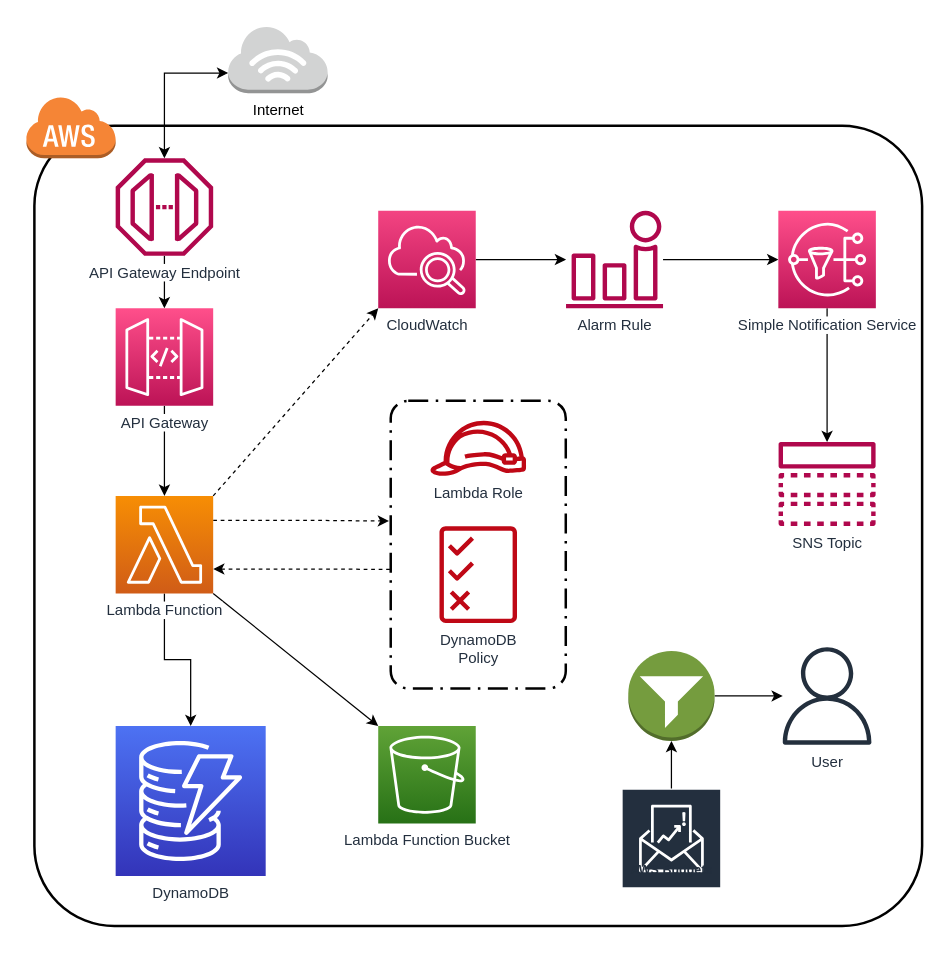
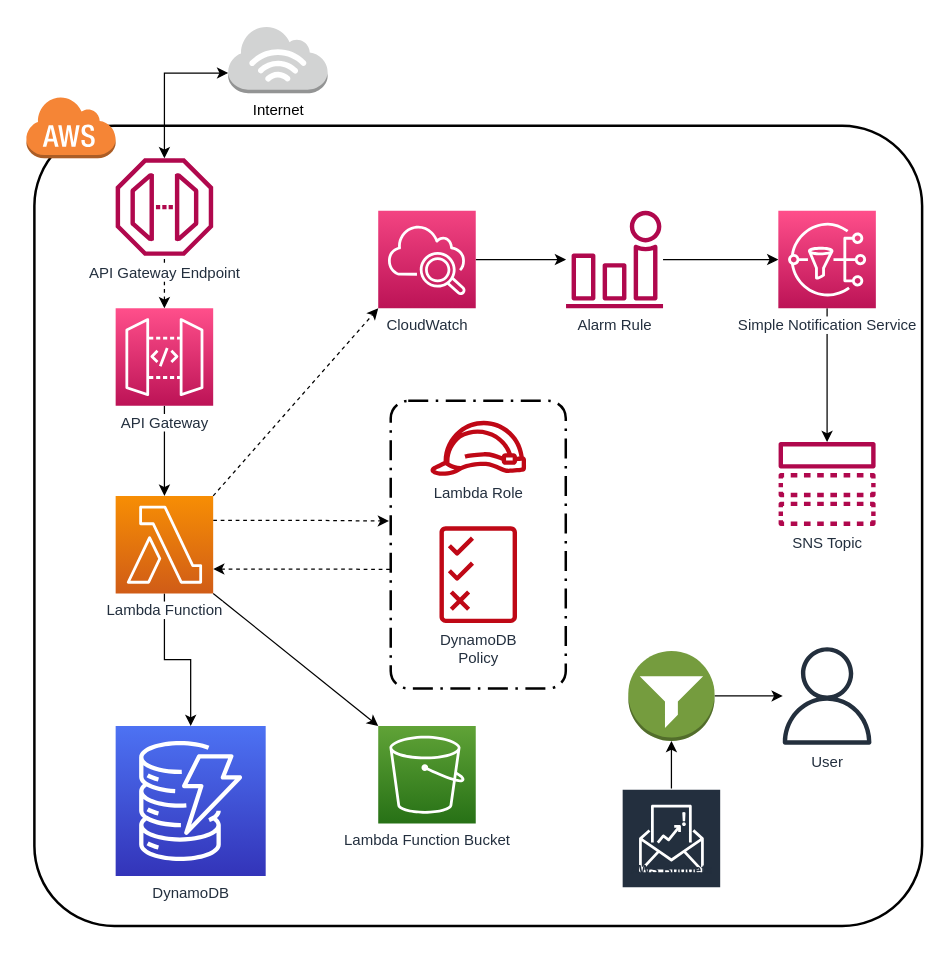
  <mxCell id="0" />
  <mxCell id="1" parent="0" />
  <mxCell id="2" value="" style="rounded=1;arcSize=10;dashed=0;fillColor=none;gradientColor=none;strokeWidth=2;" parent="1" vertex="1"><mxGeometry x="27" y="100" width="710" height="640" as="geometry" /></mxCell>
  <mxCell id="3" value="" style="rounded=1;arcSize=10;dashed=1;fillColor=none;gradientColor=none;dashPattern=8 3 1 3;strokeWidth=2;" parent="1" vertex="1"><mxGeometry x="312" y="320" width="140" height="230" as="geometry" /></mxCell>
- <mxCell id="4" style="edgeStyle=orthogonalEdgeStyle;rounded=0;orthogonalLoop=1;jettySize=auto;html=1;exitX=0.5;exitY=0;exitDx=0;exitDy=0;exitPerimeter=0;endArrow=none;endFill=0;startArrow=classic;startFill=1;" parent="1" source="6" target="7" edge="1"><mxGeometry relative="1" as="geometry" /></mxCell>
+ <mxCell id="4" style="edgeStyle=orthogonalEdgeStyle;rounded=0;orthogonalLoop=1;jettySize=auto;html=1;exitX=0.5;exitY=0;exitDx=0;exitDy=0;exitPerimeter=0;endArrow=none;endFill=0;startArrow=classic;startFill=1;dashed=1;" parent="1" source="6" target="7" edge="1"><mxGeometry relative="1" as="geometry" /></mxCell>
  <mxCell id="5" style="edgeStyle=orthogonalEdgeStyle;rounded=0;orthogonalLoop=1;jettySize=auto;html=1;exitX=0.5;exitY=1;exitDx=0;exitDy=0;exitPerimeter=0;entryX=0.5;entryY=0;entryDx=0;entryDy=0;entryPerimeter=0;" parent="1" source="6" target="14" edge="1"><mxGeometry relative="1" as="geometry" /></mxCell>
  <mxCell id="6" value="&lt;span style=&quot;background-color: rgb(255, 255, 255);&quot;&gt;API Gateway&lt;/span&gt;" style="sketch=0;points=[[0,0,0],[0.25,0,0],[0.5,0,0],[0.75,0,0],[1,0,0],[0,1,0],[0.25,1,0],[0.5,1,0],[0.75,1,0],[1,1,0],[0,0.25,0],[0,0.5,0],[0,0.75,0],[1,0.25,0],[1,0.5,0],[1,0.75,0]];outlineConnect=0;fontColor=#232F3E;gradientColor=#FF4F8B;gradientDirection=north;fillColor=#BC1356;strokeColor=#ffffff;dashed=0;verticalLabelPosition=bottom;verticalAlign=top;align=center;html=1;fontSize=12;fontStyle=0;aspect=fixed;shape=mxgraph.aws4.resourceIcon;resIcon=mxgraph.aws4.api_gateway;" parent="1" vertex="1"><mxGeometry x="92" y="246" width="78" height="78" as="geometry" /></mxCell>
  <mxCell id="7" value="&lt;span style=&quot;background-color: rgb(255, 255, 255);&quot;&gt;API Gateway Endpoint&lt;/span&gt;" style="sketch=0;outlineConnect=0;fontColor=#232F3E;gradientColor=none;fillColor=#B0084D;strokeColor=none;dashed=0;verticalLabelPosition=bottom;verticalAlign=top;align=center;html=1;fontSize=12;fontStyle=0;aspect=fixed;pointerEvents=1;shape=mxgraph.aws4.endpoint;" parent="1" vertex="1"><mxGeometry x="92" y="126" width="78" height="78" as="geometry" /></mxCell>
  <mxCell id="8" value="Lambda Function Bucket" style="sketch=0;points=[[0,0,0],[0.25,0,0],[0.5,0,0],[0.75,0,0],[1,0,0],[0,1,0],[0.25,1,0],[0.5,1,0],[0.75,1,0],[1,1,0],[0,0.25,0],[0,0.5,0],[0,0.75,0],[1,0.25,0],[1,0.5,0],[1,0.75,0]];outlineConnect=0;fontColor=#232F3E;gradientColor=#60A337;gradientDirection=north;fillColor=#277116;strokeColor=#ffffff;dashed=0;verticalLabelPosition=bottom;verticalAlign=top;align=center;html=1;fontSize=12;fontStyle=0;aspect=fixed;shape=mxgraph.aws4.resourceIcon;resIcon=mxgraph.aws4.s3;" parent="1" vertex="1"><mxGeometry x="302" y="580" width="78" height="78" as="geometry" /></mxCell>
  <mxCell id="9" style="edgeStyle=orthogonalEdgeStyle;rounded=0;orthogonalLoop=1;jettySize=auto;html=1;exitX=1;exitY=0.25;exitDx=0;exitDy=0;exitPerimeter=0;entryX=-0.01;entryY=0.418;entryDx=0;entryDy=0;entryPerimeter=0;dashed=1;" parent="1" source="14" target="3" edge="1"><mxGeometry relative="1" as="geometry" /></mxCell>
  <mxCell id="10" style="edgeStyle=orthogonalEdgeStyle;rounded=0;orthogonalLoop=1;jettySize=auto;html=1;exitX=1;exitY=0.75;exitDx=0;exitDy=0;exitPerimeter=0;entryX=-0.001;entryY=0.586;entryDx=0;entryDy=0;entryPerimeter=0;endArrow=none;endFill=0;startArrow=classic;startFill=1;dashed=1;" parent="1" source="14" target="3" edge="1"><mxGeometry relative="1" as="geometry" /></mxCell>
  <mxCell id="11" style="edgeStyle=orthogonalEdgeStyle;rounded=0;orthogonalLoop=1;jettySize=auto;html=1;exitX=0.5;exitY=1;exitDx=0;exitDy=0;exitPerimeter=0;entryX=0.5;entryY=0;entryDx=0;entryDy=0;entryPerimeter=0;" parent="1" source="14" target="15" edge="1"><mxGeometry relative="1" as="geometry" /></mxCell>
  <mxCell id="12" style="rounded=0;orthogonalLoop=1;jettySize=auto;html=1;exitX=1;exitY=1;exitDx=0;exitDy=0;exitPerimeter=0;entryX=0;entryY=0;entryDx=0;entryDy=0;entryPerimeter=0;" parent="1" source="14" target="8" edge="1"><mxGeometry relative="1" as="geometry" /></mxCell>
  <mxCell id="13" style="rounded=0;orthogonalLoop=1;jettySize=auto;html=1;exitX=1;exitY=0;exitDx=0;exitDy=0;exitPerimeter=0;entryX=0;entryY=1;entryDx=0;entryDy=0;entryPerimeter=0;dashed=1;" edge="1" parent="1" source="14" target="22"><mxGeometry relative="1" as="geometry" /></mxCell>
  <mxCell id="14" value="&lt;span style=&quot;background-color: rgb(255, 255, 255);&quot;&gt;Lambda Function&lt;/span&gt;" style="sketch=0;points=[[0,0,0],[0.25,0,0],[0.5,0,0],[0.75,0,0],[1,0,0],[0,1,0],[0.25,1,0],[0.5,1,0],[0.75,1,0],[1,1,0],[0,0.25,0],[0,0.5,0],[0,0.75,0],[1,0.25,0],[1,0.5,0],[1,0.75,0]];outlineConnect=0;fontColor=#232F3E;gradientColor=#F78E04;gradientDirection=north;fillColor=#D05C17;strokeColor=#ffffff;dashed=0;verticalLabelPosition=bottom;verticalAlign=top;align=center;html=1;fontSize=12;fontStyle=0;aspect=fixed;shape=mxgraph.aws4.resourceIcon;resIcon=mxgraph.aws4.lambda;" parent="1" vertex="1"><mxGeometry x="92" y="396" width="78" height="78" as="geometry" /></mxCell>
  <mxCell id="15" value="DynamoDB" style="sketch=0;points=[[0,0,0],[0.25,0,0],[0.5,0,0],[0.75,0,0],[1,0,0],[0,1,0],[0.25,1,0],[0.5,1,0],[0.75,1,0],[1,1,0],[0,0.25,0],[0,0.5,0],[0,0.75,0],[1,0.25,0],[1,0.5,0],[1,0.75,0]];outlineConnect=0;fontColor=#232F3E;gradientColor=#4D72F3;gradientDirection=north;fillColor=#3334B9;strokeColor=#ffffff;dashed=0;verticalLabelPosition=bottom;verticalAlign=top;align=center;html=1;fontSize=12;fontStyle=0;aspect=fixed;shape=mxgraph.aws4.resourceIcon;resIcon=mxgraph.aws4.dynamodb;" parent="1" vertex="1"><mxGeometry x="92" y="580" width="120" height="120" as="geometry" /></mxCell>
  <mxCell id="16" value="Lambda Role" style="sketch=0;outlineConnect=0;fontColor=#232F3E;gradientColor=none;fillColor=#BF0816;strokeColor=none;dashed=0;verticalLabelPosition=bottom;verticalAlign=top;align=center;html=1;fontSize=12;fontStyle=0;aspect=fixed;pointerEvents=1;shape=mxgraph.aws4.role;" parent="1" vertex="1"><mxGeometry x="343" y="336" width="78" height="44" as="geometry" /></mxCell>
  <mxCell id="17" value="DynamoDB&lt;br&gt;Policy" style="sketch=0;outlineConnect=0;fontColor=#232F3E;gradientColor=none;fillColor=#BF0816;strokeColor=none;dashed=0;verticalLabelPosition=bottom;verticalAlign=top;align=center;html=1;fontSize=12;fontStyle=0;aspect=fixed;pointerEvents=1;shape=mxgraph.aws4.permissions;" parent="1" vertex="1"><mxGeometry x="351" y="420" width="62" height="78" as="geometry" /></mxCell>
  <mxCell id="18" style="edgeStyle=orthogonalEdgeStyle;rounded=0;orthogonalLoop=1;jettySize=auto;html=1;exitX=0;exitY=0.7;exitDx=0;exitDy=0;exitPerimeter=0;startArrow=classic;startFill=1;" parent="1" source="19" target="7" edge="1"><mxGeometry relative="1" as="geometry" /></mxCell>
  <mxCell id="19" value="&lt;span style=&quot;background-color: rgb(255, 255, 255);&quot;&gt;Internet&lt;/span&gt;" style="outlineConnect=0;dashed=0;verticalLabelPosition=bottom;verticalAlign=top;align=center;html=1;shape=mxgraph.aws3.internet_3;fillColor=#D2D3D3;gradientColor=none;" parent="1" vertex="1"><mxGeometry x="182" y="20" width="79.5" height="54" as="geometry" /></mxCell>
  <mxCell id="20" value="" style="dashed=0;html=1;shape=mxgraph.aws3.cloud;fillColor=#F58536;gradientColor=none;dashed=0;" parent="1" vertex="1"><mxGeometry x="20" y="76" width="72" height="50" as="geometry" /></mxCell>
  <mxCell id="21" style="edgeStyle=orthogonalEdgeStyle;rounded=0;orthogonalLoop=1;jettySize=auto;html=1;exitX=1;exitY=0.5;exitDx=0;exitDy=0;exitPerimeter=0;" edge="1" parent="1" source="22" target="26"><mxGeometry relative="1" as="geometry" /></mxCell>
  <mxCell id="22" value="CloudWatch" style="sketch=0;points=[[0,0,0],[0.25,0,0],[0.5,0,0],[0.75,0,0],[1,0,0],[0,1,0],[0.25,1,0],[0.5,1,0],[0.75,1,0],[1,1,0],[0,0.25,0],[0,0.5,0],[0,0.75,0],[1,0.25,0],[1,0.5,0],[1,0.75,0]];points=[[0,0,0],[0.25,0,0],[0.5,0,0],[0.75,0,0],[1,0,0],[0,1,0],[0.25,1,0],[0.5,1,0],[0.75,1,0],[1,1,0],[0,0.25,0],[0,0.5,0],[0,0.75,0],[1,0.25,0],[1,0.5,0],[1,0.75,0]];outlineConnect=0;fontColor=#232F3E;gradientColor=#F34482;gradientDirection=north;fillColor=#BC1356;strokeColor=#ffffff;dashed=0;verticalLabelPosition=bottom;verticalAlign=top;align=center;html=1;fontSize=12;fontStyle=0;aspect=fixed;shape=mxgraph.aws4.resourceIcon;resIcon=mxgraph.aws4.cloudwatch_2;" vertex="1" parent="1"><mxGeometry x="302" y="168" width="78" height="78" as="geometry" /></mxCell>
  <mxCell id="23" style="edgeStyle=orthogonalEdgeStyle;rounded=0;orthogonalLoop=1;jettySize=auto;html=1;exitX=0;exitY=0.5;exitDx=0;exitDy=0;exitPerimeter=0;startArrow=classic;startFill=1;endArrow=none;endFill=0;" edge="1" parent="1" source="25" target="26"><mxGeometry relative="1" as="geometry" /></mxCell>
  <mxCell id="24" style="edgeStyle=orthogonalEdgeStyle;rounded=0;orthogonalLoop=1;jettySize=auto;html=1;exitX=0.5;exitY=1;exitDx=0;exitDy=0;exitPerimeter=0;" edge="1" parent="1" source="25" target="27"><mxGeometry relative="1" as="geometry" /></mxCell>
  <mxCell id="25" value="&lt;span style=&quot;background-color: rgb(255, 255, 255);&quot;&gt;Simple Notification Service&lt;/span&gt;" style="sketch=0;points=[[0,0,0],[0.25,0,0],[0.5,0,0],[0.75,0,0],[1,0,0],[0,1,0],[0.25,1,0],[0.5,1,0],[0.75,1,0],[1,1,0],[0,0.25,0],[0,0.5,0],[0,0.75,0],[1,0.25,0],[1,0.5,0],[1,0.75,0]];outlineConnect=0;fontColor=#232F3E;gradientColor=#FF4F8B;gradientDirection=north;fillColor=#BC1356;strokeColor=#ffffff;dashed=0;verticalLabelPosition=bottom;verticalAlign=top;align=center;html=1;fontSize=12;fontStyle=0;aspect=fixed;shape=mxgraph.aws4.resourceIcon;resIcon=mxgraph.aws4.sns;" vertex="1" parent="1"><mxGeometry x="622" y="168" width="78" height="78" as="geometry" /></mxCell>
  <mxCell id="26" value="Alarm Rule" style="sketch=0;outlineConnect=0;fontColor=#232F3E;gradientColor=none;fillColor=#B0084D;strokeColor=none;dashed=0;verticalLabelPosition=bottom;verticalAlign=top;align=center;html=1;fontSize=12;fontStyle=0;aspect=fixed;pointerEvents=1;shape=mxgraph.aws4.alarm;" vertex="1" parent="1"><mxGeometry x="452" y="168" width="78" height="78" as="geometry" /></mxCell>
  <mxCell id="27" value="SNS Topic" style="sketch=0;outlineConnect=0;fontColor=#232F3E;gradientColor=none;fillColor=#B0084D;strokeColor=none;dashed=0;verticalLabelPosition=bottom;verticalAlign=top;align=center;html=1;fontSize=12;fontStyle=0;aspect=fixed;pointerEvents=1;shape=mxgraph.aws4.topic;" vertex="1" parent="1"><mxGeometry x="622" y="353" width="78" height="67" as="geometry" /></mxCell>
  <mxCell id="28" value="AWS Budgets" style="sketch=0;outlineConnect=0;fontColor=#232F3E;gradientColor=none;strokeColor=#ffffff;fillColor=#232F3E;dashed=0;verticalLabelPosition=middle;verticalAlign=bottom;align=center;html=1;whiteSpace=wrap;fontSize=10;fontStyle=1;spacing=3;shape=mxgraph.aws4.productIcon;prIcon=mxgraph.aws4.budgets;" vertex="1" parent="1"><mxGeometry x="496.5" y="630" width="80" height="75" as="geometry" /></mxCell>
  <mxCell id="29" value="User" style="sketch=0;outlineConnect=0;fontColor=#232F3E;gradientColor=none;fillColor=#232F3D;strokeColor=none;dashed=0;verticalLabelPosition=bottom;verticalAlign=top;align=center;html=1;fontSize=12;fontStyle=0;aspect=fixed;pointerEvents=1;shape=mxgraph.aws4.user;" vertex="1" parent="1"><mxGeometry x="622" y="517" width="78" height="78" as="geometry" /></mxCell>
  <mxCell id="30" style="edgeStyle=orthogonalEdgeStyle;rounded=0;orthogonalLoop=1;jettySize=auto;html=1;exitX=0.5;exitY=1;exitDx=0;exitDy=0;exitPerimeter=0;startArrow=classic;startFill=1;endArrow=none;endFill=0;" edge="1" parent="1" source="32" target="28"><mxGeometry relative="1" as="geometry" /></mxCell>
  <mxCell id="31" style="edgeStyle=orthogonalEdgeStyle;rounded=0;orthogonalLoop=1;jettySize=auto;html=1;exitX=1;exitY=0.5;exitDx=0;exitDy=0;exitPerimeter=0;" edge="1" parent="1" source="32" target="29"><mxGeometry relative="1" as="geometry" /></mxCell>
  <mxCell id="32" value="" style="outlineConnect=0;dashed=0;verticalLabelPosition=bottom;verticalAlign=top;align=center;html=1;shape=mxgraph.aws3.filtering_rule;fillColor=#759C3E;gradientColor=none;" vertex="1" parent="1"><mxGeometry x="502" y="520" width="69" height="72" as="geometry" /></mxCell>
